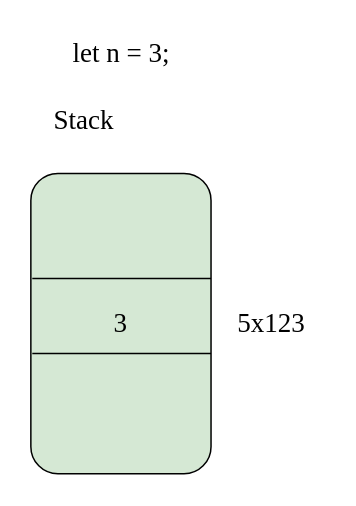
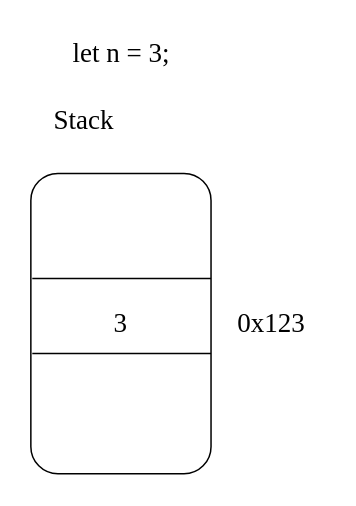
  <mxCell id="0" />
  <mxCell id="1" parent="0" />
- <mxCell id="2" value="&lt;font style=&quot;font-size: 18px;&quot;&gt;3&lt;/font&gt;" style="rounded=1;whiteSpace=wrap;html=1;fontSize=18;fontFamily=Comic Sans MS;fillColor=#d5e8d4;" parent="1" vertex="1"><mxGeometry x="20" y="115" width="120" height="200" as="geometry" /></mxCell>
+ <mxCell id="2" value="&lt;font style=&quot;font-size: 18px;&quot;&gt;3&lt;/font&gt;" style="rounded=1;whiteSpace=wrap;html=1;fontSize=18;fontFamily=Comic Sans MS;" parent="1" vertex="1"><mxGeometry x="20" y="115" width="120" height="200" as="geometry" /></mxCell>
  <mxCell id="3" value="&lt;font style=&quot;font-size: 18px;&quot;&gt;Stack&lt;/font&gt;" style="text;html=1;align=center;verticalAlign=middle;resizable=0;points=[];autosize=1;strokeColor=none;fillColor=none;fontSize=18;fontFamily=Comic Sans MS;" parent="1" vertex="1"><mxGeometry x="25" y="65" width="60" height="30" as="geometry" /></mxCell>
  <mxCell id="4" value="&lt;font style=&quot;font-size: 18px;&quot;&gt;let n = 3;&lt;/font&gt;" style="text;html=1;align=center;verticalAlign=middle;resizable=0;points=[];autosize=1;strokeColor=none;fillColor=none;fontSize=18;fontFamily=Comic Sans MS;" parent="1" vertex="1"><mxGeometry x="35" y="20" width="90" height="30" as="geometry" /></mxCell>
  <mxCell id="5" value="" style="endArrow=none;html=1;fontSize=18;fontFamily=Comic Sans MS;" parent="1" target="2" edge="1"><mxGeometry width="50" height="50" relative="1" as="geometry"><mxPoint x="20" y="195" as="sourcePoint" /><mxPoint x="70" y="145" as="targetPoint" /></mxGeometry></mxCell>
  <mxCell id="6" value="" style="endArrow=none;html=1;fontSize=18;entryX=1;entryY=0.35;entryDx=0;entryDy=0;entryPerimeter=0;exitX=0.008;exitY=0.35;exitDx=0;exitDy=0;exitPerimeter=0;fontFamily=Comic Sans MS;" parent="1" source="2" target="2" edge="1"><mxGeometry width="50" height="50" relative="1" as="geometry"><mxPoint x="10" y="225" as="sourcePoint" /><mxPoint x="60" y="175" as="targetPoint" /></mxGeometry></mxCell>
  <mxCell id="7" value="" style="endArrow=none;html=1;fontSize=18;entryX=1;entryY=0.35;entryDx=0;entryDy=0;entryPerimeter=0;exitX=0.008;exitY=0.35;exitDx=0;exitDy=0;exitPerimeter=0;fontFamily=Comic Sans MS;" parent="1" edge="1"><mxGeometry width="50" height="50" relative="1" as="geometry"><mxPoint x="20.96" y="235" as="sourcePoint" /><mxPoint x="140" y="235" as="targetPoint" /></mxGeometry></mxCell>
- <mxCell id="8" value="5x123" style="text;html=1;align=center;verticalAlign=middle;resizable=0;points=[];autosize=1;strokeColor=none;fillColor=none;fontSize=18;fontFamily=Comic Sans MS;" parent="1" vertex="1"><mxGeometry x="145" y="200" width="70" height="30" as="geometry" /></mxCell>
+ <mxCell id="8" value="0x123" style="text;html=1;align=center;verticalAlign=middle;resizable=0;points=[];autosize=1;strokeColor=none;fillColor=none;fontSize=18;fontFamily=Comic Sans MS;" parent="1" vertex="1"><mxGeometry x="145" y="200" width="70" height="30" as="geometry" /></mxCell>
